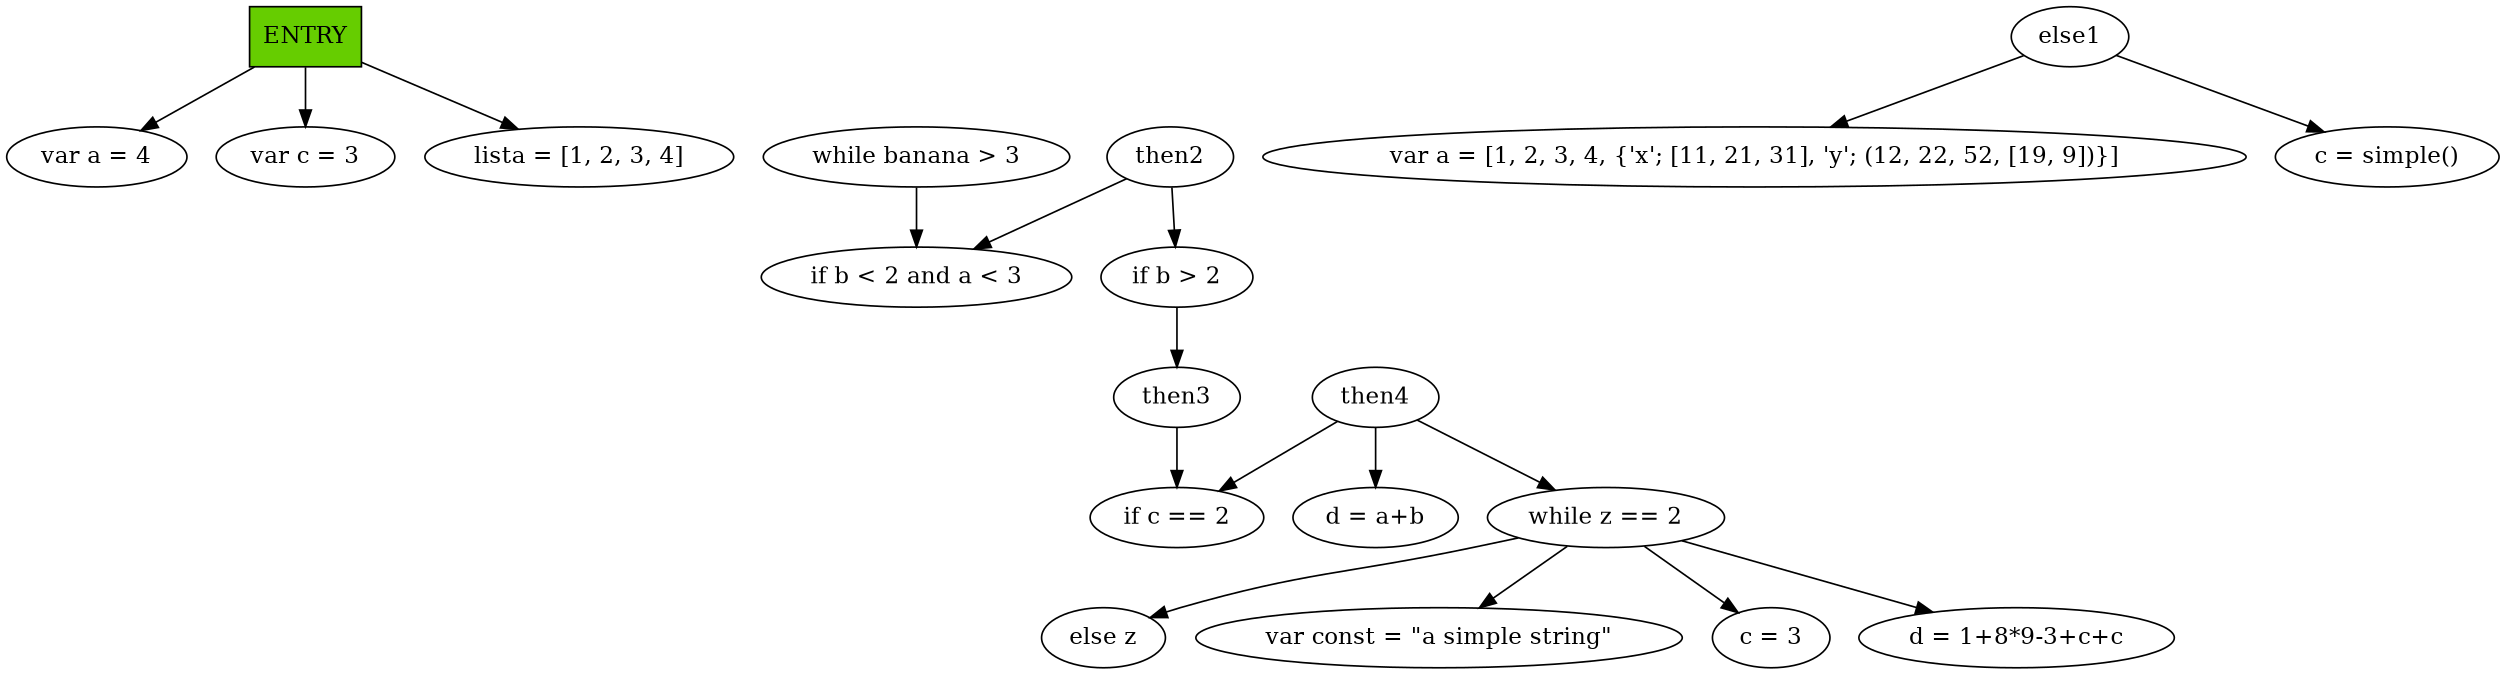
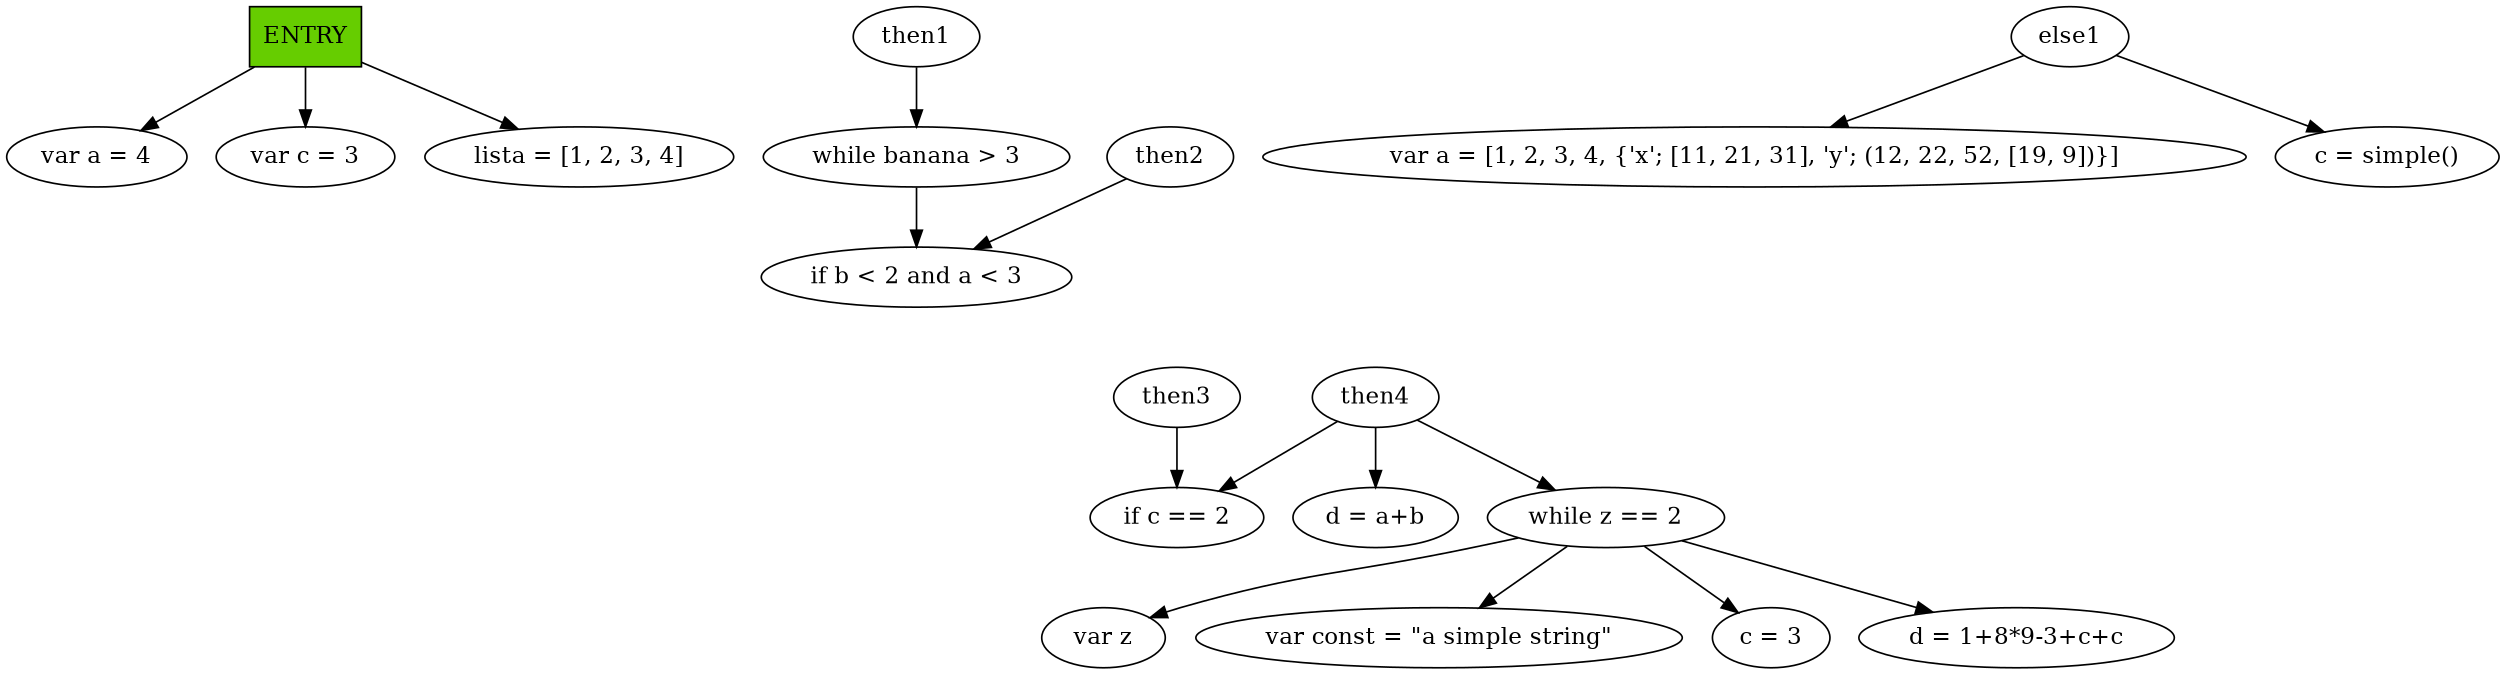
  digraph {
    ENTRY [fillcolor=chartreuse3 shape=box style=filled]
    "var a = 4"
    n3 [label="var c = 3"]
    "lista = [1, 2, 3, 4]"
+   then1
    "while banana > 3"
    else1
    "var a = [1, 2, 3, 4, {'x'; [11, 21, 31], 'y'; (12, 22, 52, [19, 9])}]"
    n9 [label="c = simple()"]
    "if b < 2 and a < 3"
    then2
-   "if b > 2"
    then3
    "if c == 2"
    then4
    "d = a+b"
    "while z == 2"
-   "var z" [label="else z"]
+   "var z"
    "var const = \"a simple string\""
    "c = 3"
    "d = 1+8*9-3+c+c"
    ENTRY -> "var a = 4"
    ENTRY -> n3
    ENTRY -> "lista = [1, 2, 3, 4]"
+   then1 -> "while banana > 3"
    "while banana > 3" -> "if b < 2 and a < 3"
    else1 -> "var a = [1, 2, 3, 4, {'x'; [11, 21, 31], 'y'; (12, 22, 52, [19, 9])}]"
    else1 -> n9
    then2 -> "if b < 2 and a < 3"
-   then2 -> "if b > 2"
-   "if b > 2" -> then3
    then3 -> "if c == 2"
    then4 -> "if c == 2"
    then4 -> "d = a+b"
    then4 -> "while z == 2"
    "while z == 2" -> "var z"
    "while z == 2" -> "var const = \"a simple string\""
    "while z == 2" -> "c = 3"
    "while z == 2" -> "d = 1+8*9-3+c+c"
  }
